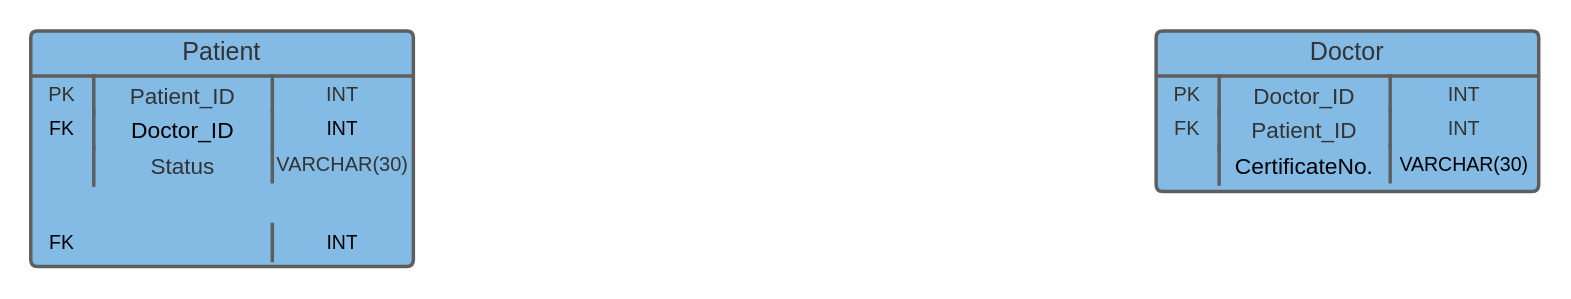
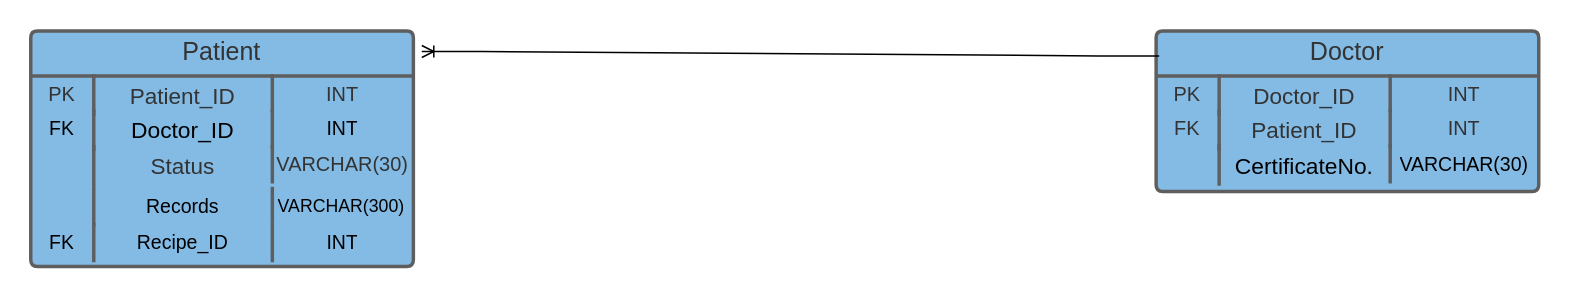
  <mxCell id="0" />
  <mxCell id="1" parent="0" />
  <mxCell id="2" value="Patient" style="html=1;overflow=block;blockSpacing=1;whiteSpace=wrap;swimlane;resizeParent=1;resizeParentMax=0;resizeLast=0;collapsible=0;marginBottom=0;fontStyle=0;swimlaneFillColor=#83bbe5;startSize=30;whiteSpace=wrap;fontSize=16.7;fontColor=#333333;align=center;fillColor=#83bbe5;whiteSpace=wrap;spacing=0;strokeColor=#5e5e5e;strokeOpacity=100;fillOpacity=100;rounded=1;absoluteArcSize=1;arcSize=9;strokeWidth=2.3;" vertex="1" parent="1"><mxGeometry x="20" y="20" width="255" height="157" as="geometry" /></mxCell>
  <mxCell id="3" value="PK" style="strokeColor=none;part=1;resizeHeight=0;align=center;verticalAlign=top;spacingLeft=4;spacingRight=4;overflow=hidden;rotatable=0;points=[[0,0.5],[1,0.5]];portConstraint=eastwest;whiteSpace=wrap;swimlaneFillColor=#83bbe5;whiteSpace=wrap;fontSize=13.3;fontColor=#333333;align=center;fillColor=none;strokeOpacity=100;fillOpacity=100;whiteSpace=wrap;spacing=0;rounded=1;absoluteArcSize=1;arcSize=9;strokeWidth=2.3;" vertex="1" parent="2"><mxGeometry y="30" width="42" height="23.25" as="geometry" /></mxCell>
  <mxCell id="4" value="Patient_ID" style="shape=partialRectangle;top=0;right=0;bottom=0;part=1;resizeHeight=0;align=left;verticalAlign=top;spacingLeft=4;spacingRight=4;overflow=hidden;rotatable=0;points=[[0,0.5],[1,0.5]];portConstraint=eastwest;whiteSpace=wrap;swimlaneFillColor=#83bbe5;whiteSpace=wrap;fontSize=15;fontColor=#333333;align=center;fillColor=none;strokeOpacity=100;fillOpacity=100;whiteSpace=wrap;spacing=0;strokeColor=#5e5e5e;rounded=1;absoluteArcSize=1;arcSize=9;strokeWidth=2.3;" vertex="1" parent="2"><mxGeometry x="42" y="30" width="119.0" height="25.5" as="geometry" /></mxCell>
  <mxCell id="5" value="INT" style="shape=partialRectangle;top=0;right=0;bottom=0;part=1;resizeHeight=0;align=left;verticalAlign=top;spacingLeft=4;spacingRight=4;overflow=hidden;rotatable=0;points=[[0,0.5],[1,0.5]];portConstraint=eastwest;whiteSpace=wrap;swimlaneFillColor=#83bbe5;whiteSpace=wrap;fontSize=13.3;fontColor=#333333;align=center;fillColor=none;strokeOpacity=100;fillOpacity=100;whiteSpace=wrap;spacing=0;strokeColor=#5e5e5e;rounded=1;absoluteArcSize=1;arcSize=9;strokeWidth=2.3;" vertex="1" parent="2"><mxGeometry x="161.0" y="30" width="94.0" height="23.25" as="geometry" /></mxCell>
  <mxCell id="6" value="FK" style="strokeColor=none;part=1;resizeHeight=0;align=center;verticalAlign=top;spacingLeft=4;spacingRight=4;overflow=hidden;rotatable=0;points=[[0,0.5],[1,0.5]];portConstraint=eastwest;whiteSpace=wrap;swimlaneFillColor=#83bbe5;whiteSpace=wrap;fontSize=13;fillColor=none;strokeOpacity=100;fillOpacity=100;whiteSpace=wrap;spacing=0;rounded=1;absoluteArcSize=1;arcSize=9;strokeWidth=2.3;" vertex="1" parent="2"><mxGeometry y="53.25" width="42" height="24" as="geometry" /></mxCell>
  <mxCell id="7" value="Doctor_ID" style="shape=partialRectangle;top=0;right=0;bottom=0;part=1;resizeHeight=0;align=left;verticalAlign=top;spacingLeft=4;spacingRight=4;overflow=hidden;rotatable=0;points=[[0,0.5],[1,0.5]];portConstraint=eastwest;whiteSpace=wrap;swimlaneFillColor=#83bbe5;whiteSpace=wrap;fontSize=15.2;align=center;fillColor=none;strokeOpacity=100;fillOpacity=100;whiteSpace=wrap;spacing=0;strokeColor=#5e5e5e;rounded=1;absoluteArcSize=1;arcSize=9;strokeWidth=2.3;" vertex="1" parent="2"><mxGeometry x="42" y="53.25" width="119.0" height="25.5" as="geometry" /></mxCell>
  <mxCell id="8" value="INT" style="shape=partialRectangle;top=0;right=0;bottom=0;part=1;resizeHeight=0;align=left;verticalAlign=top;spacingLeft=4;spacingRight=4;overflow=hidden;rotatable=0;points=[[0,0.5],[1,0.5]];portConstraint=eastwest;whiteSpace=wrap;swimlaneFillColor=#83bbe5;whiteSpace=wrap;fontSize=13;align=center;fillColor=none;strokeOpacity=100;fillOpacity=100;whiteSpace=wrap;spacing=0;strokeColor=#5e5e5e;rounded=1;absoluteArcSize=1;arcSize=9;strokeWidth=2.3;" vertex="1" parent="2"><mxGeometry x="161.0" y="53.25" width="94.0" height="24" as="geometry" /></mxCell>
  <mxCell id="9" value="" style="strokeColor=none;part=1;resizeHeight=0;align=center;verticalAlign=top;spacingLeft=4;spacingRight=4;overflow=hidden;rotatable=0;points=[[0,0.5],[1,0.5]];portConstraint=eastwest;whiteSpace=wrap;swimlaneFillColor=#83bbe5;whiteSpace=wrap;fontSize=13;align=center;fillColor=none;strokeOpacity=100;fillOpacity=100;whiteSpace=wrap;spacing=0;rounded=1;absoluteArcSize=1;arcSize=9;strokeWidth=2.3;" vertex="1" parent="2"><mxGeometry y="77.25" width="42" height="27.75" as="geometry" /></mxCell>
  <mxCell id="10" value="Status" style="shape=partialRectangle;top=0;right=0;bottom=0;part=1;resizeHeight=0;align=left;verticalAlign=top;spacingLeft=4;spacingRight=4;overflow=hidden;rotatable=0;points=[[0,0.5],[1,0.5]];portConstraint=eastwest;whiteSpace=wrap;swimlaneFillColor=#83bbe5;whiteSpace=wrap;fontSize=15;fontColor=#333333;align=center;fillColor=none;strokeOpacity=100;fillOpacity=100;whiteSpace=wrap;spacing=0;strokeColor=#5e5e5e;rounded=1;absoluteArcSize=1;arcSize=9;strokeWidth=2.3;" vertex="1" parent="2"><mxGeometry x="42" y="77.25" width="119.0" height="25.5" as="geometry" /></mxCell>
  <mxCell id="11" value="VARCHAR(30)" style="shape=partialRectangle;top=0;right=0;bottom=0;part=1;resizeHeight=0;align=left;verticalAlign=top;spacingLeft=4;spacingRight=4;overflow=hidden;rotatable=0;points=[[0,0.5],[1,0.5]];portConstraint=eastwest;whiteSpace=wrap;swimlaneFillColor=#83bbe5;whiteSpace=wrap;fontSize=13.3;fontColor=#333333;align=center;fillColor=none;strokeOpacity=100;fillOpacity=100;whiteSpace=wrap;spacing=0;strokeColor=#5e5e5e;rounded=1;absoluteArcSize=1;arcSize=9;strokeWidth=2.3;" vertex="1" parent="2"><mxGeometry x="161.0" y="77.25" width="94.0" height="23.25" as="geometry" /></mxCell>
  <mxCell id="12" value="" style="strokeColor=none;part=1;resizeHeight=0;align=center;verticalAlign=top;spacingLeft=4;spacingRight=4;overflow=hidden;rotatable=0;points=[[0,0.5],[1,0.5]];portConstraint=eastwest;whiteSpace=wrap;swimlaneFillColor=#83bbe5;whiteSpace=wrap;fontSize=13;fillColor=none;strokeOpacity=100;fillOpacity=100;whiteSpace=wrap;spacing=0;rounded=1;absoluteArcSize=1;arcSize=9;strokeWidth=2.3;" vertex="1" parent="2"><mxGeometry y="105" width="42" height="24" as="geometry" /></mxCell>
+ <mxCell id="13" value="Records" style="shape=partialRectangle;top=0;right=0;bottom=0;part=1;resizeHeight=0;align=left;verticalAlign=top;spacingLeft=4;spacingRight=4;overflow=hidden;rotatable=0;points=[[0,0.5],[1,0.5]];portConstraint=eastwest;whiteSpace=wrap;swimlaneFillColor=#83bbe5;whiteSpace=wrap;fontSize=13;align=center;fillColor=none;strokeOpacity=100;fillOpacity=100;whiteSpace=wrap;spacing=0;strokeColor=#5e5e5e;rounded=1;absoluteArcSize=1;arcSize=9;strokeWidth=2.3;" vertex="1" parent="2"><mxGeometry x="42" y="105" width="119.0" height="24" as="geometry" /></mxCell>
+ <mxCell id="14" value="VARCHAR(300)" style="shape=partialRectangle;top=0;right=0;bottom=0;part=1;resizeHeight=0;align=left;verticalAlign=top;spacingLeft=4;spacingRight=4;overflow=hidden;rotatable=0;points=[[0,0.5],[1,0.5]];portConstraint=eastwest;whiteSpace=wrap;swimlaneFillColor=#83bbe5;whiteSpace=wrap;fontSize=11.8;fillColor=none;strokeOpacity=100;fillOpacity=100;whiteSpace=wrap;spacing=0;strokeColor=#5e5e5e;rounded=1;absoluteArcSize=1;arcSize=9;strokeWidth=2.3;" vertex="1" parent="2"><mxGeometry x="161.0" y="105" width="94.0" height="21.75" as="geometry" /></mxCell>
  <mxCell id="15" value="FK" style="strokeColor=none;part=1;resizeHeight=0;align=center;verticalAlign=top;spacingLeft=4;spacingRight=4;overflow=hidden;rotatable=0;points=[[0,0.5],[1,0.5]];portConstraint=eastwest;whiteSpace=wrap;swimlaneFillColor=#83bbe5;whiteSpace=wrap;fontSize=13;fillColor=none;strokeOpacity=100;fillOpacity=100;whiteSpace=wrap;spacing=0;rounded=1;absoluteArcSize=1;arcSize=9;strokeWidth=2.3;" vertex="1" parent="2"><mxGeometry y="129" width="42" height="24" as="geometry" /></mxCell>
+ <mxCell id="16" value="Recipe_ID" style="shape=partialRectangle;top=0;right=0;bottom=0;part=1;resizeHeight=0;align=left;verticalAlign=top;spacingLeft=4;spacingRight=4;overflow=hidden;rotatable=0;points=[[0,0.5],[1,0.5]];portConstraint=eastwest;whiteSpace=wrap;swimlaneFillColor=#83bbe5;whiteSpace=wrap;fontSize=13;align=center;fillColor=none;strokeOpacity=100;fillOpacity=100;whiteSpace=wrap;spacing=0;strokeColor=#5e5e5e;rounded=1;absoluteArcSize=1;arcSize=9;strokeWidth=2.3;" vertex="1" parent="2"><mxGeometry x="42" y="129" width="119.0" height="24" as="geometry" /></mxCell>
  <mxCell id="17" value="INT" style="shape=partialRectangle;top=0;right=0;bottom=0;part=1;resizeHeight=0;align=left;verticalAlign=top;spacingLeft=4;spacingRight=4;overflow=hidden;rotatable=0;points=[[0,0.5],[1,0.5]];portConstraint=eastwest;whiteSpace=wrap;swimlaneFillColor=#83bbe5;whiteSpace=wrap;fontSize=13;align=center;fillColor=none;strokeOpacity=100;fillOpacity=100;whiteSpace=wrap;spacing=0;strokeColor=#5e5e5e;rounded=1;absoluteArcSize=1;arcSize=9;strokeWidth=2.3;" vertex="1" parent="2"><mxGeometry x="161.0" y="129" width="94.0" height="24" as="geometry" /></mxCell>
  <mxCell id="18" value="Doctor" style="html=1;overflow=block;blockSpacing=1;whiteSpace=wrap;swimlane;resizeParent=1;resizeParentMax=0;resizeLast=0;collapsible=0;marginBottom=0;fontStyle=0;swimlaneFillColor=#83bbe5;startSize=30;whiteSpace=wrap;fontSize=16.7;fontColor=#333333;align=center;fillColor=#83bbe5;whiteSpace=wrap;spacing=0;strokeColor=#5e5e5e;strokeOpacity=100;fillOpacity=100;rounded=1;absoluteArcSize=1;arcSize=9;strokeWidth=2.3;" vertex="1" parent="1"><mxGeometry x="770" y="20" width="255" height="107" as="geometry" /></mxCell>
  <mxCell id="19" value="PK" style="strokeColor=none;part=1;resizeHeight=0;align=center;verticalAlign=top;spacingLeft=4;spacingRight=4;overflow=hidden;rotatable=0;points=[[0,0.5],[1,0.5]];portConstraint=eastwest;whiteSpace=wrap;swimlaneFillColor=#83bbe5;whiteSpace=wrap;fontSize=13.3;fontColor=#333333;align=center;fillColor=none;strokeOpacity=100;fillOpacity=100;whiteSpace=wrap;spacing=0;rounded=1;absoluteArcSize=1;arcSize=9;strokeWidth=2.3;" vertex="1" parent="18"><mxGeometry y="30" width="42" height="23.25" as="geometry" /></mxCell>
  <mxCell id="20" value="Doctor_ID" style="shape=partialRectangle;top=0;right=0;bottom=0;part=1;resizeHeight=0;align=left;verticalAlign=top;spacingLeft=4;spacingRight=4;overflow=hidden;rotatable=0;points=[[0,0.5],[1,0.5]];portConstraint=eastwest;whiteSpace=wrap;swimlaneFillColor=#83bbe5;whiteSpace=wrap;fontSize=15;fontColor=#333333;align=center;fillColor=none;strokeOpacity=100;fillOpacity=100;whiteSpace=wrap;spacing=0;strokeColor=#5e5e5e;rounded=1;absoluteArcSize=1;arcSize=9;strokeWidth=2.3;" vertex="1" parent="18"><mxGeometry x="42" y="30" width="114" height="25.5" as="geometry" /></mxCell>
  <mxCell id="21" value="INT" style="shape=partialRectangle;top=0;right=0;bottom=0;part=1;resizeHeight=0;align=left;verticalAlign=top;spacingLeft=4;spacingRight=4;overflow=hidden;rotatable=0;points=[[0,0.5],[1,0.5]];portConstraint=eastwest;whiteSpace=wrap;swimlaneFillColor=#83bbe5;whiteSpace=wrap;fontSize=13.3;fontColor=#333333;align=center;fillColor=none;strokeOpacity=100;fillOpacity=100;whiteSpace=wrap;spacing=0;strokeColor=#5e5e5e;rounded=1;absoluteArcSize=1;arcSize=9;strokeWidth=2.3;" vertex="1" parent="18"><mxGeometry x="156" y="30" width="99" height="23.25" as="geometry" /></mxCell>
  <mxCell id="22" value="FK" style="strokeColor=none;part=1;resizeHeight=0;align=center;verticalAlign=top;spacingLeft=4;spacingRight=4;overflow=hidden;rotatable=0;points=[[0,0.5],[1,0.5]];portConstraint=eastwest;whiteSpace=wrap;swimlaneFillColor=#83bbe5;whiteSpace=wrap;fontSize=13.3;fontColor=#333333;align=center;fillColor=none;strokeOpacity=100;fillOpacity=100;whiteSpace=wrap;spacing=0;rounded=1;absoluteArcSize=1;arcSize=9;strokeWidth=2.3;" vertex="1" parent="18"><mxGeometry y="53.25" width="42" height="23.25" as="geometry" /></mxCell>
  <mxCell id="23" value="Patient_ID" style="shape=partialRectangle;top=0;right=0;bottom=0;part=1;resizeHeight=0;align=left;verticalAlign=top;spacingLeft=4;spacingRight=4;overflow=hidden;rotatable=0;points=[[0,0.5],[1,0.5]];portConstraint=eastwest;whiteSpace=wrap;swimlaneFillColor=#83bbe5;whiteSpace=wrap;fontSize=15;fontColor=#333333;align=center;fillColor=none;strokeOpacity=100;fillOpacity=100;whiteSpace=wrap;spacing=0;strokeColor=#5e5e5e;rounded=1;absoluteArcSize=1;arcSize=9;strokeWidth=2.3;" vertex="1" parent="18"><mxGeometry x="42" y="53.25" width="114" height="25.5" as="geometry" /></mxCell>
  <mxCell id="24" value="INT" style="shape=partialRectangle;top=0;right=0;bottom=0;part=1;resizeHeight=0;align=left;verticalAlign=top;spacingLeft=4;spacingRight=4;overflow=hidden;rotatable=0;points=[[0,0.5],[1,0.5]];portConstraint=eastwest;whiteSpace=wrap;swimlaneFillColor=#83bbe5;whiteSpace=wrap;fontSize=13.3;fontColor=#333333;align=center;fillColor=none;strokeOpacity=100;fillOpacity=100;whiteSpace=wrap;spacing=0;strokeColor=#5e5e5e;rounded=1;absoluteArcSize=1;arcSize=9;strokeWidth=2.3;" vertex="1" parent="18"><mxGeometry x="156" y="53.25" width="99" height="23.25" as="geometry" /></mxCell>
  <mxCell id="25" value="" style="strokeColor=none;part=1;resizeHeight=0;align=center;verticalAlign=top;spacingLeft=4;spacingRight=4;overflow=hidden;rotatable=0;points=[[0,0.5],[1,0.5]];portConstraint=eastwest;whiteSpace=wrap;swimlaneFillColor=#83bbe5;whiteSpace=wrap;fontSize=13;fillColor=none;strokeOpacity=100;fillOpacity=100;whiteSpace=wrap;spacing=0;rounded=1;absoluteArcSize=1;arcSize=9;strokeWidth=2.3;" vertex="1" parent="18"><mxGeometry y="76.5" width="42" height="24" as="geometry" /></mxCell>
  <mxCell id="26" value="CertificateNo." style="shape=partialRectangle;top=0;right=0;bottom=0;part=1;resizeHeight=0;align=left;verticalAlign=top;spacingLeft=4;spacingRight=4;overflow=hidden;rotatable=0;points=[[0,0.5],[1,0.5]];portConstraint=eastwest;whiteSpace=wrap;swimlaneFillColor=#83bbe5;whiteSpace=wrap;fontSize=15.2;align=center;fillColor=none;strokeOpacity=100;fillOpacity=100;whiteSpace=wrap;spacing=0;strokeColor=#5e5e5e;rounded=1;absoluteArcSize=1;arcSize=9;strokeWidth=2.3;" vertex="1" parent="18"><mxGeometry x="42" y="76.5" width="114" height="25.5" as="geometry" /></mxCell>
  <mxCell id="27" value="VARCHAR(30)" style="shape=partialRectangle;top=0;right=0;bottom=0;part=1;resizeHeight=0;align=left;verticalAlign=top;spacingLeft=4;spacingRight=4;overflow=hidden;rotatable=0;points=[[0,0.5],[1,0.5]];portConstraint=eastwest;whiteSpace=wrap;swimlaneFillColor=#83bbe5;whiteSpace=wrap;fontSize=13;align=center;fillColor=none;strokeOpacity=100;fillOpacity=100;whiteSpace=wrap;spacing=0;strokeColor=#5e5e5e;rounded=1;absoluteArcSize=1;arcSize=9;strokeWidth=2.3;" vertex="1" parent="18"><mxGeometry x="156" y="76.5" width="99" height="24" as="geometry" /></mxCell>
+ <mxCell id="28" value="" style="edgeStyle=entityRelationEdgeStyle;fontSize=12;html=1;endArrow=ERoneToMany;entryX=1.022;entryY=0.087;entryDx=0;entryDy=0;exitX=0.008;exitY=0.156;exitDx=0;exitDy=0;entryPerimeter=0;exitPerimeter=0;" edge="1" parent="1" source="18" target="2"><mxGeometry width="100" height="100" relative="1" as="geometry"><mxPoint x="320" y="330" as="sourcePoint" /><mxPoint x="480" y="230" as="targetPoint" /></mxGeometry></mxCell>
